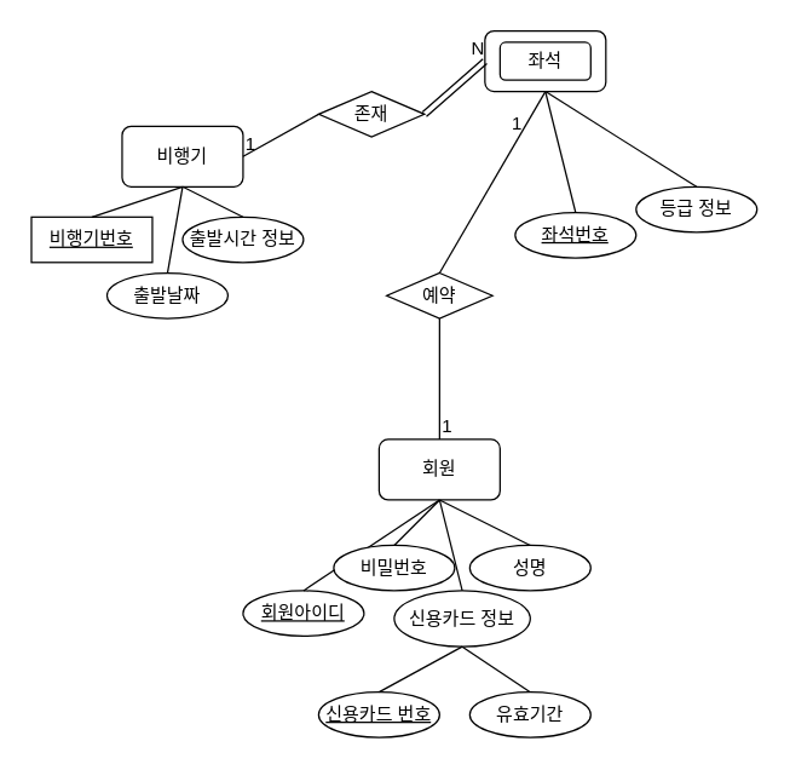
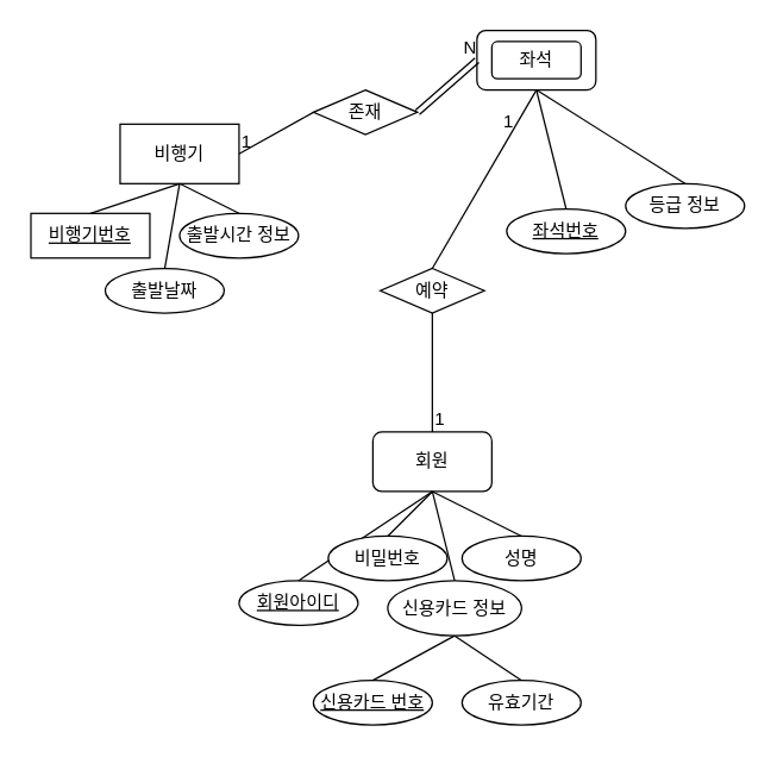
  <mxCell id="0" />
  <mxCell id="1" parent="0" />
  <mxCell id="2" value="" style="endArrow=none;html=1;rounded=0;exitX=0.5;exitY=0;exitDx=0;exitDy=0;entryX=0.5;entryY=1;entryDx=0;entryDy=0;" edge="1" parent="1" source="6" target="3"><mxGeometry relative="1" as="geometry"><mxPoint x="270" y="380" as="sourcePoint" /><mxPoint x="310" y="350" as="targetPoint" /></mxGeometry></mxCell>
  <mxCell id="3" value="회원" style="rounded=1;whiteSpace=wrap;html=1;" vertex="1" parent="1"><mxGeometry x="250" y="290" width="80" height="40" as="geometry" /></mxCell>
  <mxCell id="4" value="&lt;u&gt;회원아이디&lt;/u&gt;" style="ellipse;whiteSpace=wrap;html=1;" vertex="1" parent="1"><mxGeometry x="160" y="390" width="80" height="30" as="geometry" /></mxCell>
  <mxCell id="5" value="성명" style="ellipse;whiteSpace=wrap;html=1;" vertex="1" parent="1"><mxGeometry x="310" y="360" width="80" height="30" as="geometry" /></mxCell>
  <mxCell id="6" value="신용카드 정보" style="ellipse;whiteSpace=wrap;html=1;" vertex="1" parent="1"><mxGeometry x="260" y="390" width="90" height="37" as="geometry" /></mxCell>
  <mxCell id="7" value="" style="endArrow=none;html=1;rounded=0;exitX=0.5;exitY=0;exitDx=0;exitDy=0;entryX=0.5;entryY=1;entryDx=0;entryDy=0;" edge="1" parent="1" source="10" target="6"><mxGeometry width="50" height="50" relative="1" as="geometry"><mxPoint x="560" y="547" as="sourcePoint" /><mxPoint x="300" y="427" as="targetPoint" /></mxGeometry></mxCell>
  <mxCell id="8" value="&lt;u&gt;신용카드 번호&lt;/u&gt;" style="ellipse;whiteSpace=wrap;html=1;" vertex="1" parent="1"><mxGeometry x="210" y="457" width="80" height="30" as="geometry" /></mxCell>
  <mxCell id="9" value="" style="endArrow=none;html=1;rounded=0;exitX=0.5;exitY=0;exitDx=0;exitDy=0;entryX=0.5;entryY=1;entryDx=0;entryDy=0;" edge="1" parent="1" source="8" target="6"><mxGeometry width="50" height="50" relative="1" as="geometry"><mxPoint x="560" y="547" as="sourcePoint" /><mxPoint x="300" y="427" as="targetPoint" /></mxGeometry></mxCell>
  <mxCell id="10" value="유효기간" style="ellipse;whiteSpace=wrap;html=1;" vertex="1" parent="1"><mxGeometry x="310" y="457" width="80" height="30" as="geometry" /></mxCell>
- <mxCell id="11" value="비행기" style="rounded=1;whiteSpace=wrap;html=1;" vertex="1" parent="1"><mxGeometry x="80" y="83" width="80" height="40" as="geometry" /></mxCell>
+ <mxCell id="11" value="비행기" style="whiteSpace=wrap;html=1;rounded=0;" vertex="1" parent="1"><mxGeometry x="80" y="83" width="80" height="40" as="geometry" /></mxCell>
  <mxCell id="12" value="&lt;u&gt;비행기번호&lt;/u&gt;" style="whiteSpace=wrap;html=1;rounded=0;" vertex="1" parent="1"><mxGeometry x="20" y="143" width="80" height="30" as="geometry" /></mxCell>
  <mxCell id="13" value="출발날짜" style="ellipse;whiteSpace=wrap;html=1;" vertex="1" parent="1"><mxGeometry x="70" y="180" width="80" height="30" as="geometry" /></mxCell>
  <mxCell id="14" value="좌석" style="rounded=1;whiteSpace=wrap;html=1;" vertex="1" parent="1"><mxGeometry x="320" y="20" width="80" height="40" as="geometry" /></mxCell>
  <mxCell id="15" value="&lt;u&gt;좌석번호&lt;/u&gt;" style="ellipse;whiteSpace=wrap;html=1;" vertex="1" parent="1"><mxGeometry x="340" y="140" width="80" height="30" as="geometry" /></mxCell>
  <mxCell id="16" value="등급 정보" style="ellipse;whiteSpace=wrap;html=1;" vertex="1" parent="1"><mxGeometry x="420" y="123" width="80" height="30" as="geometry" /></mxCell>
  <mxCell id="17" value="좌석" style="rounded=1;whiteSpace=wrap;html=1;" vertex="1" parent="1"><mxGeometry x="330" y="27.5" width="60" height="25" as="geometry" /></mxCell>
  <mxCell id="18" value="" style="shape=link;html=1;rounded=0;entryX=0;entryY=0.5;entryDx=0;entryDy=0;exitX=1;exitY=0.5;exitDx=0;exitDy=0;startArrow=none;" edge="1" parent="1" source="20" target="14"><mxGeometry relative="1" as="geometry"><mxPoint x="-40" y="188" as="sourcePoint" /><mxPoint x="120" y="188" as="targetPoint" /></mxGeometry></mxCell>
  <mxCell id="19" value="N" style="resizable=0;html=1;align=right;verticalAlign=bottom;" connectable="0" vertex="1" parent="18"><mxGeometry x="1" relative="1" as="geometry" /></mxCell>
  <mxCell id="20" value="존재" style="rhombus;whiteSpace=wrap;html=1;" vertex="1" parent="1"><mxGeometry x="210" y="60" width="70" height="30" as="geometry" /></mxCell>
  <mxCell id="21" value="" style="endArrow=none;html=1;rounded=0;exitX=1;exitY=0.5;exitDx=0;exitDy=0;entryX=0;entryY=0.5;entryDx=0;entryDy=0;" edge="1" parent="1" source="11" target="20"><mxGeometry relative="1" as="geometry"><mxPoint x="-40" y="188" as="sourcePoint" /><mxPoint x="120" y="188" as="targetPoint" /></mxGeometry></mxCell>
  <mxCell id="22" value="1" style="resizable=0;html=1;align=left;verticalAlign=bottom;" connectable="0" vertex="1" parent="21"><mxGeometry x="-1" relative="1" as="geometry" /></mxCell>
  <mxCell id="23" value="" style="endArrow=none;html=1;rounded=0;exitX=0.5;exitY=0;exitDx=0;exitDy=0;entryX=0.5;entryY=1;entryDx=0;entryDy=0;startArrow=none;" edge="1" parent="1" source="25" target="14"><mxGeometry relative="1" as="geometry"><mxPoint x="320" y="-37" as="sourcePoint" /><mxPoint x="480" y="-37" as="targetPoint" /></mxGeometry></mxCell>
  <mxCell id="24" value="1" style="resizable=0;html=1;align=right;verticalAlign=bottom;" connectable="0" vertex="1" parent="23"><mxGeometry x="1" relative="1" as="geometry"><mxPoint x="-15" y="30" as="offset" /></mxGeometry></mxCell>
  <mxCell id="25" value="예약" style="rhombus;whiteSpace=wrap;html=1;" vertex="1" parent="1"><mxGeometry x="255" y="180" width="70" height="30" as="geometry" /></mxCell>
  <mxCell id="26" value="" style="endArrow=none;html=1;rounded=0;exitX=0.5;exitY=0;exitDx=0;exitDy=0;entryX=0.5;entryY=1;entryDx=0;entryDy=0;" edge="1" parent="1" source="3" target="25"><mxGeometry relative="1" as="geometry"><mxPoint x="290" y="390" as="sourcePoint" /><mxPoint x="290" y="290" as="targetPoint" /></mxGeometry></mxCell>
  <mxCell id="27" value="1" style="resizable=0;html=1;align=left;verticalAlign=bottom;" connectable="0" vertex="1" parent="26"><mxGeometry x="-1" relative="1" as="geometry" /></mxCell>
  <mxCell id="28" value="" style="endArrow=none;html=1;rounded=0;exitX=0.5;exitY=0;exitDx=0;exitDy=0;entryX=0.5;entryY=1;entryDx=0;entryDy=0;" edge="1" parent="1" source="30" target="3"><mxGeometry relative="1" as="geometry"><mxPoint x="220" y="180" as="sourcePoint" /><mxPoint x="380" y="180" as="targetPoint" /></mxGeometry></mxCell>
  <mxCell id="29" value="" style="endArrow=none;html=1;rounded=0;exitX=0.5;exitY=0;exitDx=0;exitDy=0;entryX=0.5;entryY=1;entryDx=0;entryDy=0;" edge="1" parent="1" source="4" target="3"><mxGeometry relative="1" as="geometry"><mxPoint x="260" y="370" as="sourcePoint" /><mxPoint x="300" y="340" as="targetPoint" /></mxGeometry></mxCell>
  <mxCell id="30" value="비밀번호&lt;span style=&quot;color: rgba(0, 0, 0, 0); font-family: monospace; font-size: 0px; text-align: start;&quot;&gt;%3CmxGraphModel%3E%3Croot%3E%3CmxCell%20id%3D%220%22%2F%3E%3CmxCell%20id%3D%221%22%20parent%3D%220%22%2F%3E%3CmxCell%20id%3D%222%22%20value%3D%22%ED%9A%8C%EC%9B%90%EC%95%84%EC%9D%B4%EB%94%94%22%20style%3D%22ellipse%3BwhiteSpace%3Dwrap%3Bhtml%3D1%3B%22%20vertex%3D%221%22%20parent%3D%221%22%3E%3CmxGeometry%20x%3D%22260%22%20y%3D%22250%22%20width%3D%2280%22%20height%3D%2230%22%20as%3D%22geometry%22%2F%3E%3C%2FmxCell%3E%3C%2Froot%3E%3C%2FmxGraphModel%3E&lt;/span&gt;" style="ellipse;whiteSpace=wrap;html=1;" vertex="1" parent="1"><mxGeometry x="220" y="360" width="80" height="30" as="geometry" /></mxCell>
  <mxCell id="31" value="" style="endArrow=none;html=1;rounded=0;exitX=0.5;exitY=1;exitDx=0;exitDy=0;entryX=0.5;entryY=0;entryDx=0;entryDy=0;" edge="1" parent="1" source="3" target="5"><mxGeometry relative="1" as="geometry"><mxPoint x="280" y="390" as="sourcePoint" /><mxPoint x="320" y="360" as="targetPoint" /></mxGeometry></mxCell>
  <mxCell id="32" value="" style="endArrow=none;html=1;rounded=0;exitX=0.5;exitY=1;exitDx=0;exitDy=0;entryX=0.5;entryY=0;entryDx=0;entryDy=0;" edge="1" parent="1" source="14" target="15"><mxGeometry relative="1" as="geometry"><mxPoint x="390" y="363" as="sourcePoint" /><mxPoint x="430" y="333" as="targetPoint" /></mxGeometry></mxCell>
  <mxCell id="33" value="" style="endArrow=none;html=1;rounded=0;exitX=0.5;exitY=1;exitDx=0;exitDy=0;entryX=0.5;entryY=0;entryDx=0;entryDy=0;" edge="1" parent="1" source="14" target="16"><mxGeometry relative="1" as="geometry"><mxPoint x="400" y="93" as="sourcePoint" /><mxPoint x="340" y="33" as="targetPoint" /></mxGeometry></mxCell>
  <mxCell id="34" value="" style="endArrow=none;html=1;rounded=0;exitX=0.5;exitY=1;exitDx=0;exitDy=0;entryX=0.5;entryY=0;entryDx=0;entryDy=0;" edge="1" parent="1" source="11" target="12"><mxGeometry relative="1" as="geometry"><mxPoint x="150" y="170" as="sourcePoint" /><mxPoint x="310" y="170" as="targetPoint" /></mxGeometry></mxCell>
  <mxCell id="35" value="" style="endArrow=none;html=1;rounded=0;exitX=0.5;exitY=1;exitDx=0;exitDy=0;entryX=0.5;entryY=0;entryDx=0;entryDy=0;" edge="1" parent="1" source="11" target="13"><mxGeometry relative="1" as="geometry"><mxPoint x="130" y="133" as="sourcePoint" /><mxPoint x="120" y="183" as="targetPoint" /></mxGeometry></mxCell>
  <mxCell id="36" value="" style="endArrow=none;html=1;rounded=0;exitX=0.5;exitY=1;exitDx=0;exitDy=0;entryX=0.5;entryY=0;entryDx=0;entryDy=0;" edge="1" parent="1" source="11" target="37"><mxGeometry relative="1" as="geometry"><mxPoint x="130" y="133" as="sourcePoint" /><mxPoint x="150" y="233" as="targetPoint" /></mxGeometry></mxCell>
  <mxCell id="37" value="출발시간 정보" style="ellipse;whiteSpace=wrap;html=1;" vertex="1" parent="1"><mxGeometry x="120" y="143" width="80" height="30" as="geometry" /></mxCell>
